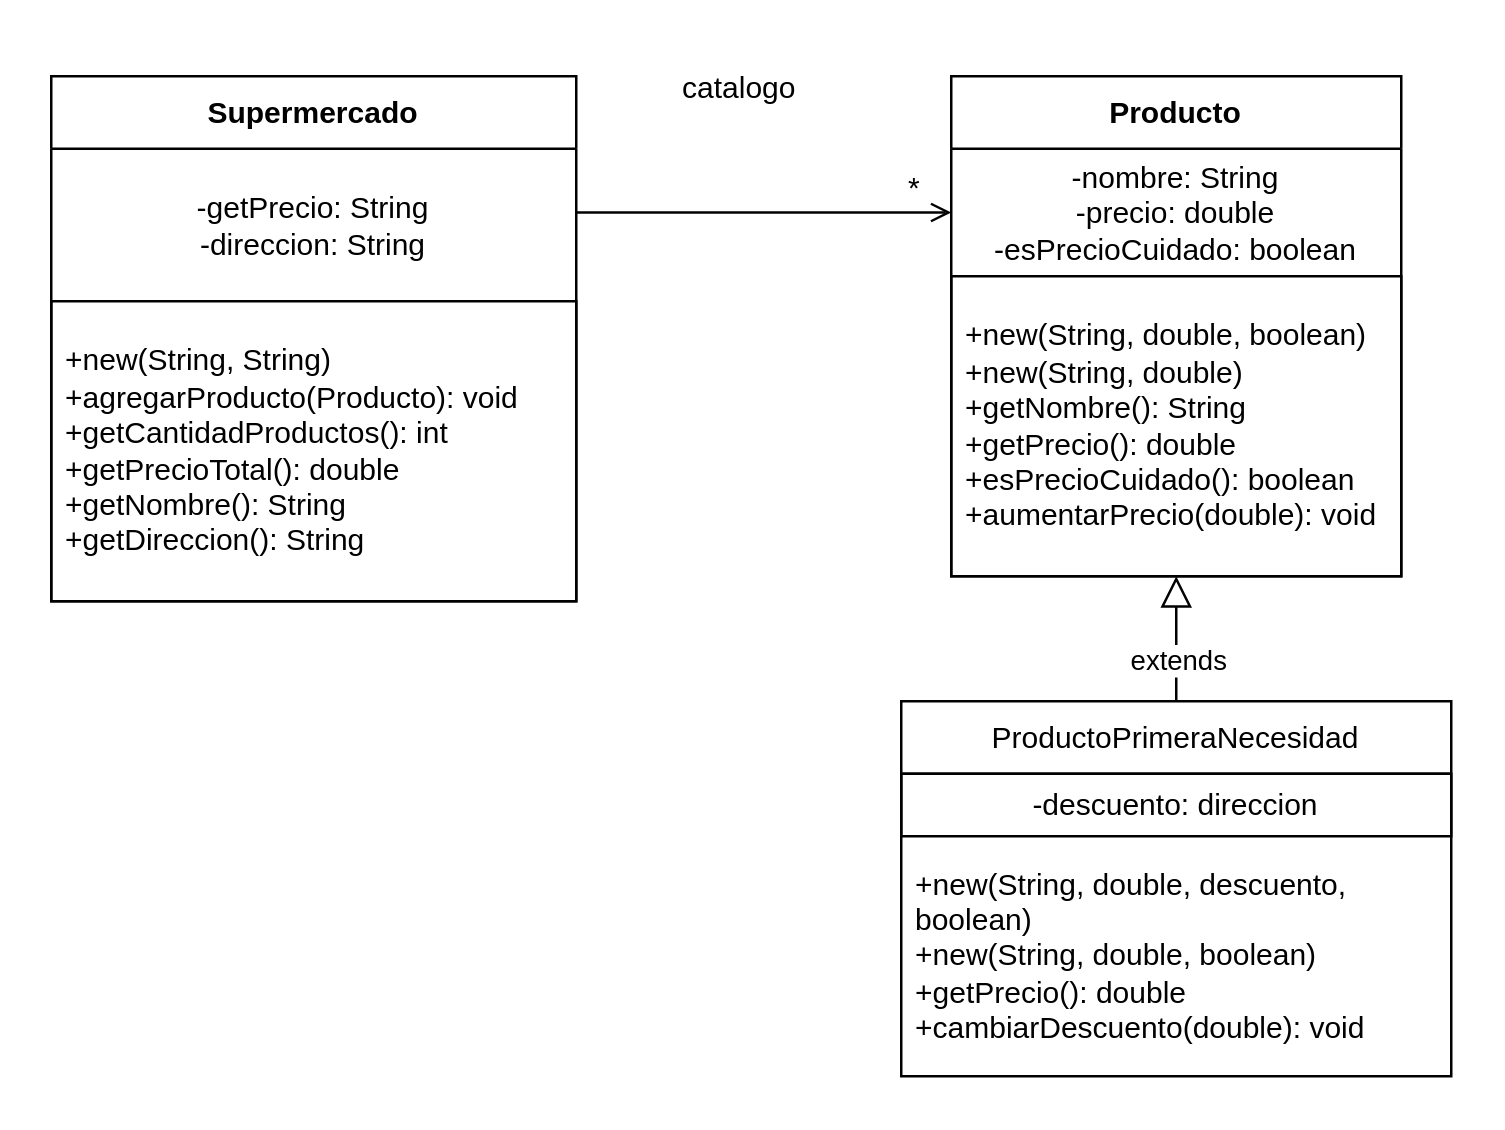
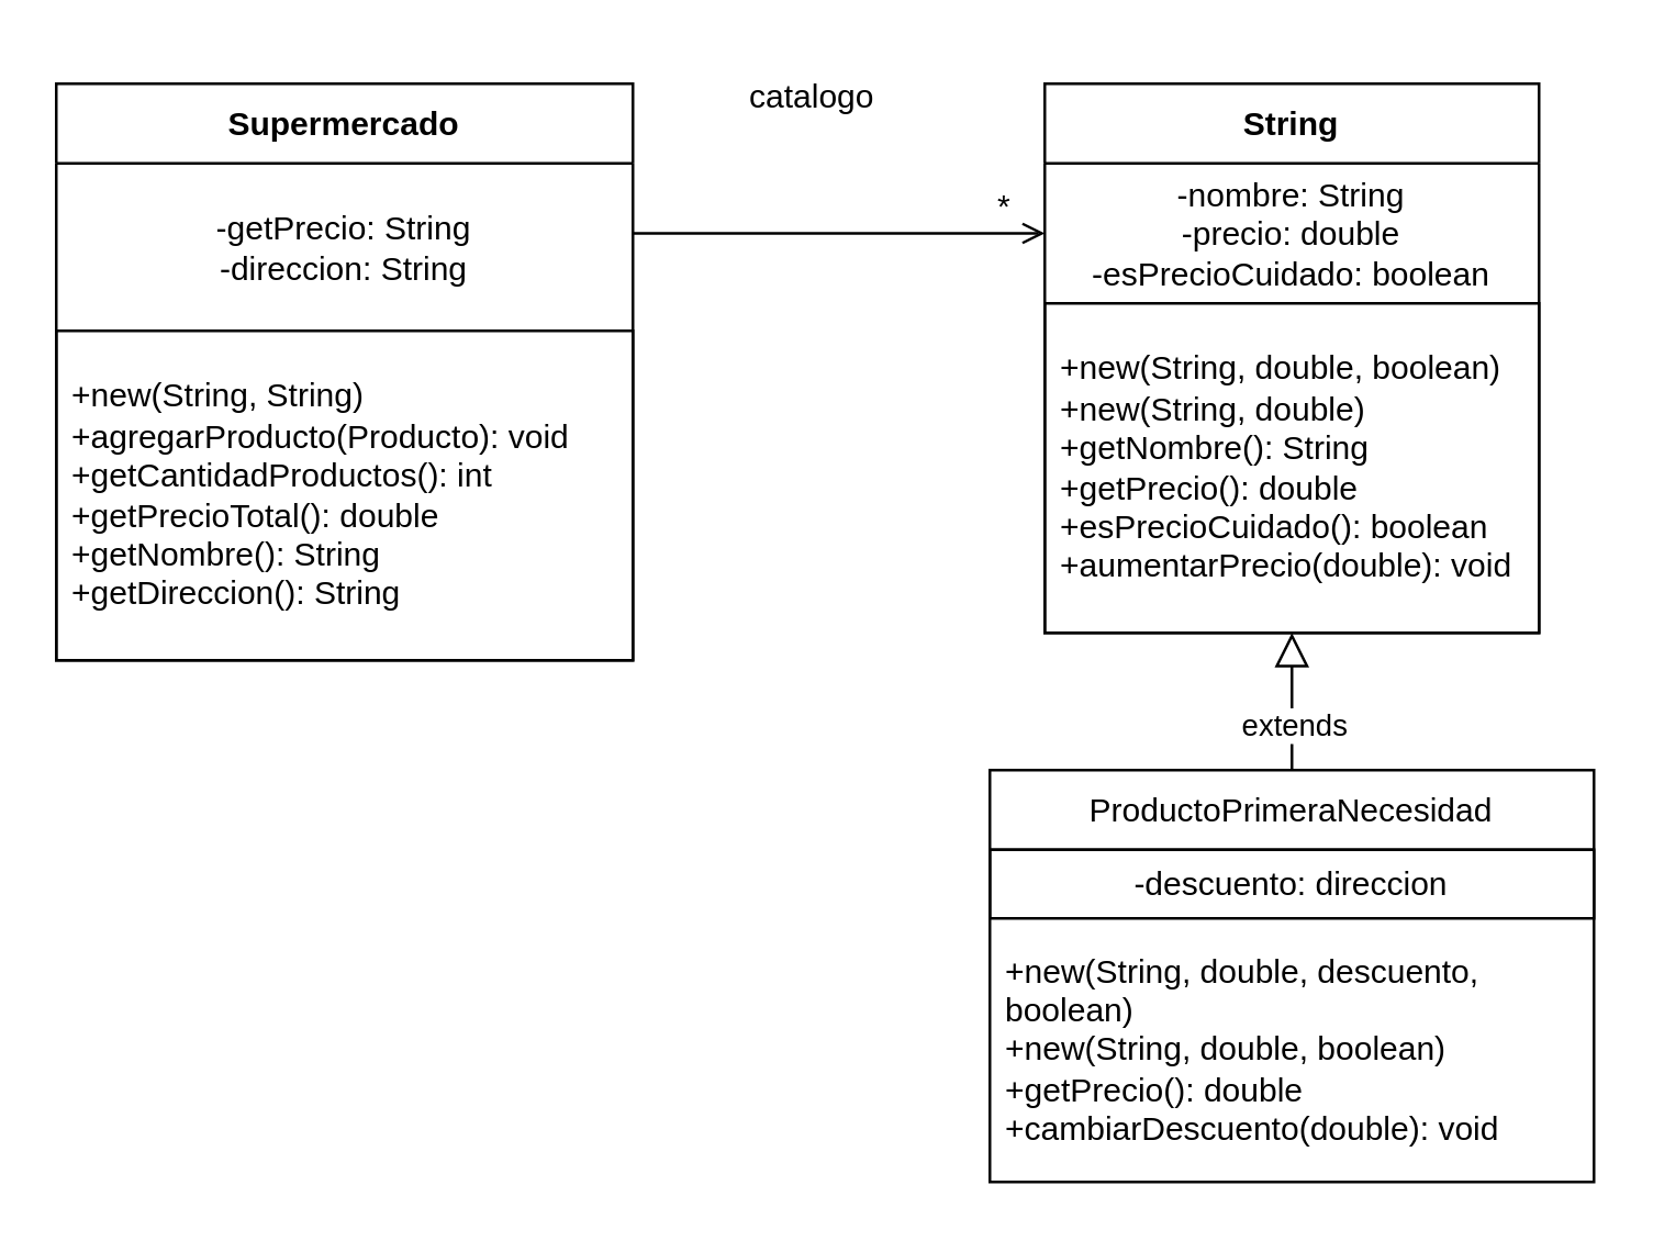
  <mxCell id="0" />
  <mxCell id="1" parent="0" />
  <mxCell id="2" value="Supermercado" style="swimlane;fontStyle=1;align=center;verticalAlign=middle;childLayout=stackLayout;horizontal=1;startSize=29;horizontalStack=0;resizeParent=1;resizeParentMax=0;resizeLast=0;collapsible=0;marginBottom=0;html=1;whiteSpace=wrap;" vertex="1" parent="1"><mxGeometry x="20" y="30" width="210" height="210" as="geometry" /></mxCell>
  <mxCell id="3" value="-getPrecio: String&lt;div&gt;-direccion: String&lt;/div&gt;" style="text;html=1;strokeColor=none;fillColor=none;align=center;verticalAlign=middle;spacingLeft=4;spacingRight=4;overflow=hidden;rotatable=0;points=[[0,0.5],[1,0.5]];portConstraint=eastwest;whiteSpace=wrap;" vertex="1" parent="2"><mxGeometry y="29" width="210" height="61" as="geometry" /></mxCell>
  <mxCell id="4" value="+new(String, String)&lt;div&gt;+agregarProducto(Producto): void&lt;/div&gt;&lt;div&gt;+getCantidadProductos(): int&lt;/div&gt;&lt;div&gt;+getPrecioTotal(): double&lt;/div&gt;&lt;div&gt;+getNombre(): String&lt;/div&gt;&lt;div&gt;+getDireccion(): String&lt;/div&gt;" style="text;html=1;strokeColor=default;fillColor=none;align=left;verticalAlign=middle;spacingLeft=4;spacingRight=4;overflow=hidden;rotatable=0;points=[[0,0.5],[1,0.5]];portConstraint=eastwest;whiteSpace=wrap;" vertex="1" parent="2"><mxGeometry y="90" width="210" height="120" as="geometry" /></mxCell>
- <mxCell id="5" value="Producto" style="swimlane;fontStyle=1;align=center;verticalAlign=middle;childLayout=stackLayout;horizontal=1;startSize=29;horizontalStack=0;resizeParent=1;resizeParentMax=0;resizeLast=0;collapsible=0;marginBottom=0;html=1;whiteSpace=wrap;" vertex="1" parent="1"><mxGeometry x="380" y="30" width="180" height="200" as="geometry" /></mxCell>
+ <mxCell id="5" value="String" style="swimlane;fontStyle=1;align=center;verticalAlign=middle;childLayout=stackLayout;horizontal=1;startSize=29;horizontalStack=0;resizeParent=1;resizeParentMax=0;resizeLast=0;collapsible=0;marginBottom=0;html=1;whiteSpace=wrap;" vertex="1" parent="1"><mxGeometry x="380" y="30" width="180" height="200" as="geometry" /></mxCell>
  <mxCell id="6" value="-nombre: String&lt;div&gt;-precio: double&lt;/div&gt;&lt;div&gt;-esPrecioCuidado: boolean&lt;/div&gt;" style="text;html=1;strokeColor=none;fillColor=none;align=center;verticalAlign=middle;spacingLeft=4;spacingRight=4;overflow=hidden;rotatable=0;points=[[0,0.5],[1,0.5]];portConstraint=eastwest;whiteSpace=wrap;" vertex="1" parent="5"><mxGeometry y="29" width="180" height="51" as="geometry" /></mxCell>
  <mxCell id="7" value="+new(String, double, boolean)&lt;div&gt;+new(String, double)&lt;/div&gt;&lt;div&gt;+getNombre(): String&lt;/div&gt;&lt;div&gt;+getPrecio(): double&lt;/div&gt;&lt;div&gt;+esPrecioCuidado(): boolean&lt;/div&gt;&lt;div&gt;+aumentarPrecio(double): void&lt;/div&gt;" style="text;html=1;strokeColor=default;fillColor=none;align=left;verticalAlign=middle;spacingLeft=4;spacingRight=4;overflow=hidden;rotatable=0;points=[[0,0.5],[1,0.5]];portConstraint=eastwest;whiteSpace=wrap;" vertex="1" parent="5"><mxGeometry y="80" width="180" height="120" as="geometry" /></mxCell>
  <mxCell id="8" style="edgeStyle=orthogonalEdgeStyle;rounded=0;orthogonalLoop=1;jettySize=auto;html=1;entryX=0;entryY=0.5;entryDx=0;entryDy=0;endArrow=open;endFill=0;" edge="1" parent="1" source="3" target="6"><mxGeometry relative="1" as="geometry"><Array as="points"><mxPoint x="305" y="84" /></Array></mxGeometry></mxCell>
  <mxCell id="9" value="catalogo" style="text;html=1;align=center;verticalAlign=middle;resizable=0;points=[];autosize=1;strokeColor=none;fillColor=none;" vertex="1" parent="1"><mxGeometry x="260" y="20" width="70" height="30" as="geometry" /></mxCell>
  <mxCell id="10" value="*" style="text;html=1;align=center;verticalAlign=middle;resizable=0;points=[];autosize=1;strokeColor=none;fillColor=none;" vertex="1" parent="1"><mxGeometry x="350" y="60" width="30" height="30" as="geometry" /></mxCell>
  <mxCell id="11" value="&lt;span style=&quot;font-weight: 400; text-wrap-mode: nowrap;&quot;&gt;ProductoPrimeraNecesidad&lt;/span&gt;" style="swimlane;fontStyle=1;align=center;verticalAlign=middle;childLayout=stackLayout;horizontal=1;startSize=29;horizontalStack=0;resizeParent=1;resizeParentMax=0;resizeLast=0;collapsible=0;marginBottom=0;html=1;whiteSpace=wrap;" vertex="1" parent="1"><mxGeometry x="360" y="280" width="220" height="150" as="geometry" /></mxCell>
  <mxCell id="12" value="-descuento: direccion" style="text;html=1;strokeColor=default;fillColor=none;align=center;verticalAlign=middle;spacingLeft=4;spacingRight=4;overflow=hidden;rotatable=0;points=[[0,0.5],[1,0.5]];portConstraint=eastwest;whiteSpace=wrap;" vertex="1" parent="11"><mxGeometry y="29" width="220" height="25" as="geometry" /></mxCell>
  <mxCell id="13" value="+new(String, double, descuento,&amp;nbsp; boolean)&lt;div&gt;+new(String, double, boolean)&lt;/div&gt;&lt;div&gt;+getPrecio(): double&lt;/div&gt;&lt;div&gt;+cambiarDescuento(double): void&lt;/div&gt;" style="text;html=1;strokeColor=none;fillColor=none;align=left;verticalAlign=middle;spacingLeft=4;spacingRight=4;overflow=hidden;rotatable=0;points=[[0,0.5],[1,0.5]];portConstraint=eastwest;whiteSpace=wrap;" vertex="1" parent="11"><mxGeometry y="54" width="220" height="96" as="geometry" /></mxCell>
  <mxCell id="14" style="edgeStyle=orthogonalEdgeStyle;rounded=0;orthogonalLoop=1;jettySize=auto;html=1;entryX=0.5;entryY=1;entryDx=0;entryDy=0;entryPerimeter=0;endArrow=block;endFill=0;endSize=10;" edge="1" parent="1" source="11" target="7"><mxGeometry relative="1" as="geometry" /></mxCell>
  <mxCell id="15" value="extends" style="edgeLabel;html=1;align=center;verticalAlign=middle;resizable=0;points=[];" vertex="1" connectable="0" parent="14"><mxGeometry x="-0.331" relative="1" as="geometry"><mxPoint as="offset" /></mxGeometry></mxCell>
